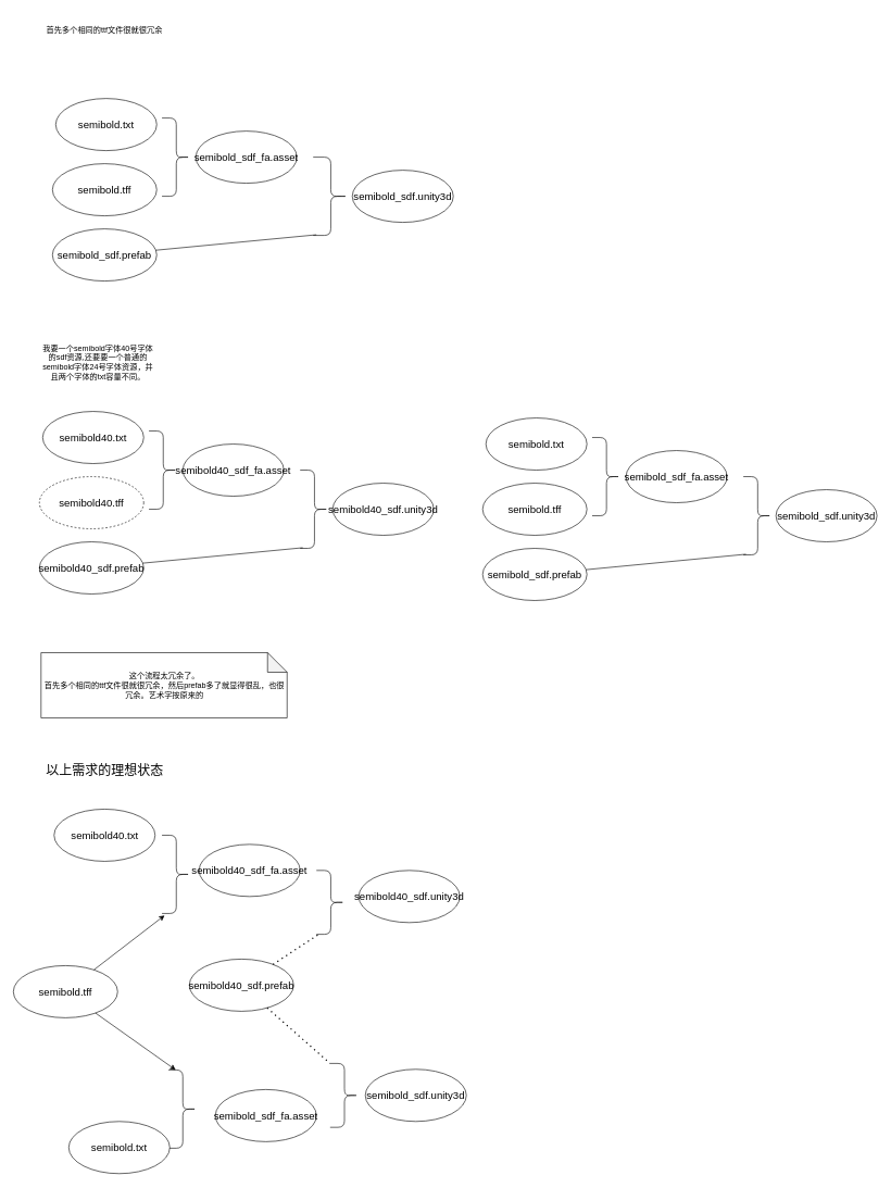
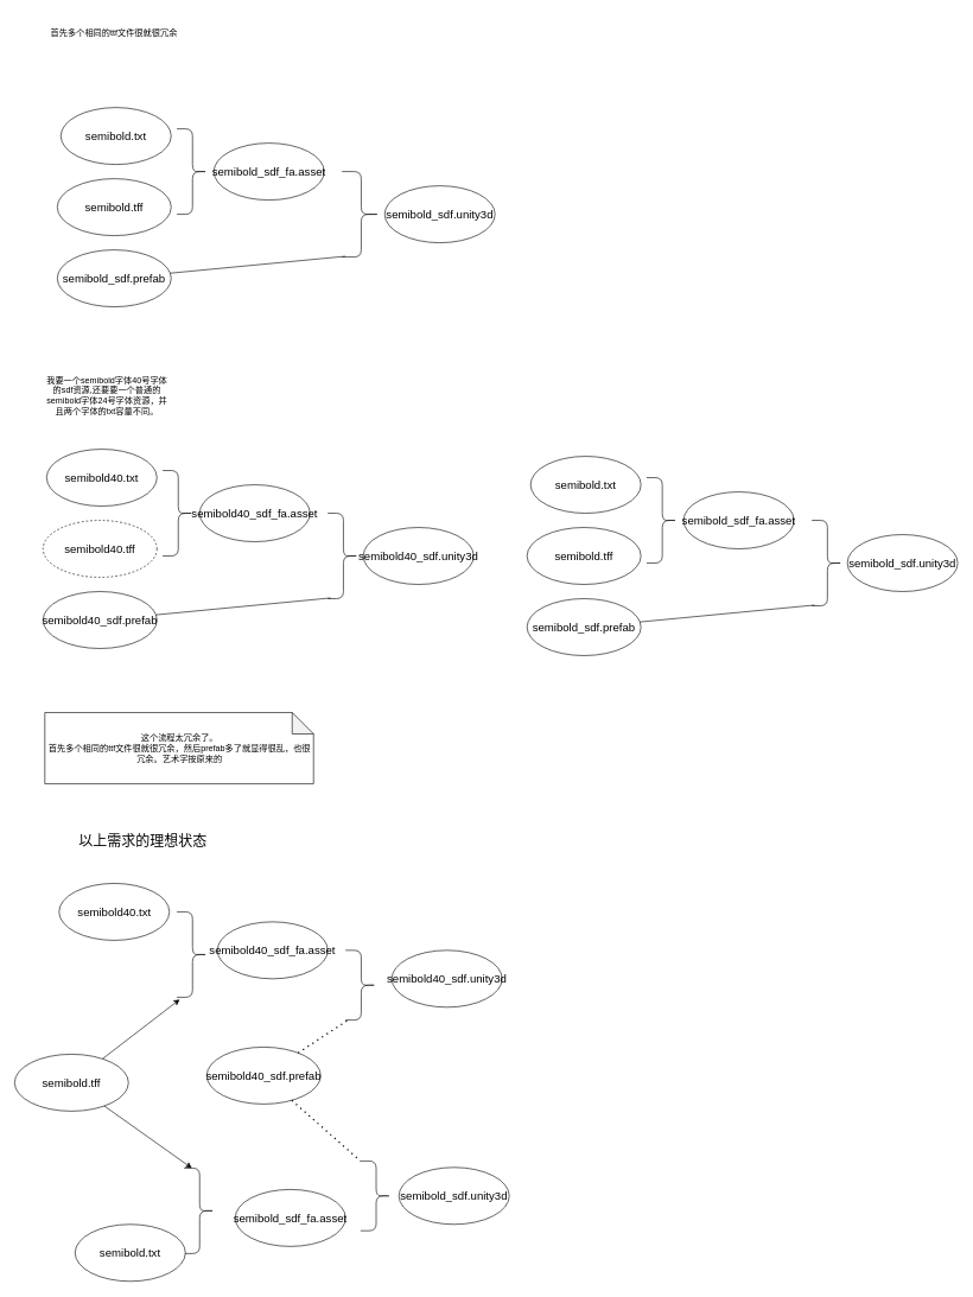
  <mxCell id="0" />
  <mxCell id="1" parent="0" />
  <mxCell id="2" value="&lt;font style=&quot;font-size: 16px&quot;&gt;semibold.tff&lt;/font&gt;" style="ellipse;whiteSpace=wrap;html=1;" vertex="1" parent="1"><mxGeometry x="80" y="250" width="160" height="80" as="geometry" /></mxCell>
  <mxCell id="3" value="&lt;font style=&quot;font-size: 16px&quot;&gt;semibold_sdf.prefab&lt;br&gt;&lt;/font&gt;" style="ellipse;whiteSpace=wrap;html=1;" vertex="1" parent="1"><mxGeometry x="80" y="350" width="160" height="80" as="geometry" /></mxCell>
  <mxCell id="4" value="&lt;font style=&quot;font-size: 16px&quot;&gt;semibold.txt&lt;br&gt;&lt;/font&gt;" style="ellipse;whiteSpace=wrap;html=1;" vertex="1" parent="1"><mxGeometry x="85" y="150" width="155" height="80" as="geometry" /></mxCell>
  <mxCell id="5" value="首先多个相同的ttf文件很就很冗余" style="text;html=1;strokeColor=none;fillColor=none;align=center;verticalAlign=middle;whiteSpace=wrap;rounded=0;" vertex="1" parent="1"><mxGeometry x="70" y="20" width="180" height="50" as="geometry" /></mxCell>
  <mxCell id="6" value="" style="shape=curlyBracket;whiteSpace=wrap;html=1;rounded=1;rotation=-180;" vertex="1" parent="1"><mxGeometry x="248" y="180" width="44" height="120" as="geometry" /></mxCell>
  <mxCell id="7" value="&lt;font style=&quot;font-size: 16px&quot;&gt;semibold_sdf_fa.asset&lt;br&gt;&lt;/font&gt;" style="ellipse;whiteSpace=wrap;html=1;" vertex="1" parent="1"><mxGeometry x="300" y="200" width="155" height="80" as="geometry" /></mxCell>
  <mxCell id="8" value="" style="shape=curlyBracket;whiteSpace=wrap;html=1;rounded=1;rotation=-180;" vertex="1" parent="1"><mxGeometry x="480" y="240" width="54" height="120" as="geometry" /></mxCell>
  <mxCell id="9" value="" style="endArrow=none;html=1;exitX=0.909;exitY=0.008;exitDx=0;exitDy=0;exitPerimeter=0;" edge="1" parent="1" source="8" target="3"><mxGeometry width="50" height="50" relative="1" as="geometry"><mxPoint x="620" y="180" as="sourcePoint" /><mxPoint x="670" y="130" as="targetPoint" /></mxGeometry></mxCell>
  <mxCell id="10" value="&lt;font style=&quot;font-size: 16px&quot;&gt;semibold_sdf.unity3d&lt;br&gt;&lt;/font&gt;" style="ellipse;whiteSpace=wrap;html=1;" vertex="1" parent="1"><mxGeometry x="540" y="260" width="155" height="80" as="geometry" /></mxCell>
  <mxCell id="11" value="&lt;font style=&quot;font-size: 16px&quot;&gt;semibold40.tff&lt;/font&gt;" style="ellipse;whiteSpace=wrap;html=1;dashed=1;" vertex="1" parent="1"><mxGeometry x="60" y="730" width="160" height="80" as="geometry" /></mxCell>
  <mxCell id="12" value="&lt;font style=&quot;font-size: 16px&quot;&gt;semibold40_sdf.prefab&lt;br&gt;&lt;/font&gt;" style="ellipse;whiteSpace=wrap;html=1;" vertex="1" parent="1"><mxGeometry x="60" y="830" width="160" height="80" as="geometry" /></mxCell>
  <mxCell id="13" value="&lt;font style=&quot;font-size: 16px&quot;&gt;semibold40.txt&lt;br&gt;&lt;/font&gt;" style="ellipse;whiteSpace=wrap;html=1;" vertex="1" parent="1"><mxGeometry x="65" y="630" width="155" height="80" as="geometry" /></mxCell>
  <mxCell id="14" value="我要一个semibold字体40号字体的sdf资源,还要要一个普通的semibold字体24号字体资源，并且两个字体的txt容量不同。" style="text;html=1;strokeColor=none;fillColor=none;align=center;verticalAlign=middle;whiteSpace=wrap;rounded=0;" vertex="1" parent="1"><mxGeometry x="60" y="530" width="180" height="50" as="geometry" /></mxCell>
  <mxCell id="15" value="" style="shape=curlyBracket;whiteSpace=wrap;html=1;rounded=1;rotation=-180;" vertex="1" parent="1"><mxGeometry x="228" y="660" width="44" height="120" as="geometry" /></mxCell>
  <mxCell id="16" value="&lt;font style=&quot;font-size: 16px&quot;&gt;semibold40_sdf_fa.asset&lt;br&gt;&lt;/font&gt;" style="ellipse;whiteSpace=wrap;html=1;" vertex="1" parent="1"><mxGeometry x="280" y="680" width="155" height="80" as="geometry" /></mxCell>
  <mxCell id="17" value="" style="shape=curlyBracket;whiteSpace=wrap;html=1;rounded=1;rotation=-180;" vertex="1" parent="1"><mxGeometry x="460" y="720" width="44" height="120" as="geometry" /></mxCell>
  <mxCell id="18" value="" style="endArrow=none;html=1;exitX=0.909;exitY=0.008;exitDx=0;exitDy=0;exitPerimeter=0;" edge="1" source="17" target="12" parent="1"><mxGeometry width="50" height="50" relative="1" as="geometry"><mxPoint x="600" y="660" as="sourcePoint" /><mxPoint x="650" y="610" as="targetPoint" /></mxGeometry></mxCell>
  <mxCell id="19" value="&lt;font style=&quot;font-size: 16px&quot;&gt;semibold40_sdf.unity3d&lt;br&gt;&lt;/font&gt;" style="ellipse;whiteSpace=wrap;html=1;" vertex="1" parent="1"><mxGeometry x="510" y="740" width="155" height="80" as="geometry" /></mxCell>
  <mxCell id="20" value="&lt;font style=&quot;font-size: 16px&quot;&gt;semibold.tff&lt;/font&gt;" style="ellipse;whiteSpace=wrap;html=1;" vertex="1" parent="1"><mxGeometry x="740" y="740" width="160" height="80" as="geometry" /></mxCell>
  <mxCell id="21" value="&lt;font style=&quot;font-size: 16px&quot;&gt;semibold_sdf.prefab&lt;br&gt;&lt;/font&gt;" style="ellipse;whiteSpace=wrap;html=1;" vertex="1" parent="1"><mxGeometry x="740" y="840" width="160" height="80" as="geometry" /></mxCell>
  <mxCell id="22" value="&lt;font style=&quot;font-size: 16px&quot;&gt;semibold.txt&lt;br&gt;&lt;/font&gt;" style="ellipse;whiteSpace=wrap;html=1;" vertex="1" parent="1"><mxGeometry x="745" y="640" width="155" height="80" as="geometry" /></mxCell>
  <mxCell id="23" value="" style="shape=curlyBracket;whiteSpace=wrap;html=1;rounded=1;rotation=-180;" vertex="1" parent="1"><mxGeometry x="908" y="670" width="44" height="120" as="geometry" /></mxCell>
  <mxCell id="24" value="&lt;font style=&quot;font-size: 16px&quot;&gt;semibold_sdf_fa.asset&lt;br&gt;&lt;/font&gt;" style="ellipse;whiteSpace=wrap;html=1;" vertex="1" parent="1"><mxGeometry x="960" y="690" width="155" height="80" as="geometry" /></mxCell>
  <mxCell id="25" value="" style="shape=curlyBracket;whiteSpace=wrap;html=1;rounded=1;rotation=-180;" vertex="1" parent="1"><mxGeometry x="1140" y="730" width="44" height="120" as="geometry" /></mxCell>
  <mxCell id="26" value="" style="endArrow=none;html=1;exitX=0.909;exitY=0.008;exitDx=0;exitDy=0;exitPerimeter=0;" edge="1" source="25" target="21" parent="1"><mxGeometry width="50" height="50" relative="1" as="geometry"><mxPoint x="1280" y="670" as="sourcePoint" /><mxPoint x="1330" y="620" as="targetPoint" /></mxGeometry></mxCell>
  <mxCell id="27" value="&lt;font style=&quot;font-size: 16px&quot;&gt;semibold_sdf.unity3d&lt;br&gt;&lt;/font&gt;" style="ellipse;whiteSpace=wrap;html=1;" vertex="1" parent="1"><mxGeometry x="1190" y="750" width="155" height="80" as="geometry" /></mxCell>
  <mxCell id="28" value="这个流程太冗余了。&lt;br&gt;首先多个相同的ttf文件很就很冗余，然后prefab多了就显得很乱，也很冗余。艺术字按原来的" style="shape=note;whiteSpace=wrap;html=1;backgroundOutline=1;darkOpacity=0.05;" vertex="1" parent="1"><mxGeometry x="62.5" y="1000" width="377.5" height="100" as="geometry" /></mxCell>
- <mxCell id="29" value="以上需求的理想状态" style="text;html=1;align=center;verticalAlign=middle;resizable=0;points=[];autosize=1;fontSize=20;" vertex="1" parent="1"><mxGeometry x="60" y="1165" width="200" height="30" as="geometry" /></mxCell>
+ <mxCell id="29" value="以上需求的理想状态" style="text;html=1;align=center;verticalAlign=middle;resizable=0;points=[];autosize=1;fontSize=20;" vertex="1" parent="1"><mxGeometry x="100" y="1165" width="200" height="30" as="geometry" /></mxCell>
  <mxCell id="30" value="&lt;font style=&quot;font-size: 16px&quot;&gt;semibold.tff&lt;/font&gt;" style="ellipse;whiteSpace=wrap;html=1;" vertex="1" parent="1"><mxGeometry x="20" y="1480" width="160" height="80" as="geometry" /></mxCell>
  <mxCell id="31" value="&lt;font style=&quot;font-size: 16px&quot;&gt;semibold40_sdf.prefab&lt;br&gt;&lt;/font&gt;" style="ellipse;whiteSpace=wrap;html=1;" vertex="1" parent="1"><mxGeometry x="290" y="1470" width="160" height="80" as="geometry" /></mxCell>
  <mxCell id="32" value="&lt;font style=&quot;font-size: 16px&quot;&gt;semibold40.txt&lt;br&gt;&lt;/font&gt;" style="ellipse;whiteSpace=wrap;html=1;" vertex="1" parent="1"><mxGeometry x="82.5" y="1240" width="155" height="80" as="geometry" /></mxCell>
  <mxCell id="33" value="" style="shape=curlyBracket;whiteSpace=wrap;html=1;rounded=1;rotation=-180;" vertex="1" parent="1"><mxGeometry x="258" y="1640" width="44" height="120" as="geometry" /></mxCell>
  <mxCell id="34" value="&lt;font style=&quot;font-size: 16px&quot;&gt;semibold40_sdf_fa.asset&lt;br&gt;&lt;/font&gt;" style="ellipse;whiteSpace=wrap;html=1;" vertex="1" parent="1"><mxGeometry x="305" y="1294" width="155" height="80" as="geometry" /></mxCell>
  <mxCell id="35" value="" style="shape=curlyBracket;whiteSpace=wrap;html=1;rounded=1;rotation=-180;" vertex="1" parent="1"><mxGeometry x="485" y="1334" width="44" height="98" as="geometry" /></mxCell>
  <mxCell id="36" value="&lt;font style=&quot;font-size: 16px&quot;&gt;semibold40_sdf.unity3d&lt;br&gt;&lt;/font&gt;" style="ellipse;whiteSpace=wrap;html=1;" vertex="1" parent="1"><mxGeometry x="550" y="1334" width="155" height="80" as="geometry" /></mxCell>
  <mxCell id="37" value="&lt;font style=&quot;font-size: 16px&quot;&gt;semibold.txt&lt;br&gt;&lt;/font&gt;" style="ellipse;whiteSpace=wrap;html=1;" vertex="1" parent="1"><mxGeometry x="105" y="1719" width="155" height="80" as="geometry" /></mxCell>
  <mxCell id="38" value="&lt;font style=&quot;font-size: 16px&quot;&gt;semibold_sdf.unity3d&lt;br&gt;&lt;/font&gt;" style="ellipse;whiteSpace=wrap;html=1;" vertex="1" parent="1"><mxGeometry x="560" y="1639" width="155" height="80" as="geometry" /></mxCell>
  <mxCell id="39" value="&lt;font style=&quot;font-size: 16px&quot;&gt;semibold_sdf_fa.asset&lt;br&gt;&lt;/font&gt;" style="ellipse;whiteSpace=wrap;html=1;" vertex="1" parent="1"><mxGeometry x="330" y="1670" width="155" height="80" as="geometry" /></mxCell>
  <mxCell id="40" value="" style="endArrow=classic;html=1;entryX=0.909;entryY=-0.025;entryDx=0;entryDy=0;entryPerimeter=0;" edge="1" parent="1" source="30" target="41"><mxGeometry width="50" height="50" relative="1" as="geometry"><mxPoint x="530" y="1530" as="sourcePoint" /><mxPoint x="190" y="1408" as="targetPoint" /></mxGeometry></mxCell>
  <mxCell id="41" value="" style="shape=curlyBracket;whiteSpace=wrap;html=1;rounded=1;rotation=-180;" vertex="1" parent="1"><mxGeometry x="248" y="1280" width="44" height="120" as="geometry" /></mxCell>
  <mxCell id="42" value="" style="endArrow=classic;html=1;entryX=0.75;entryY=1;entryDx=0;entryDy=0;" edge="1" parent="1" source="30" target="33"><mxGeometry width="50" height="50" relative="1" as="geometry"><mxPoint x="49.185" y="1428.305" as="sourcePoint" /><mxPoint x="262.004" y="1413" as="targetPoint" /></mxGeometry></mxCell>
  <mxCell id="43" value="" style="endArrow=none;dashed=1;html=1;dashPattern=1 3;strokeWidth=2;entryX=0.932;entryY=-0.003;entryDx=0;entryDy=0;entryPerimeter=0;" edge="1" parent="1" source="31" target="35"><mxGeometry width="50" height="50" relative="1" as="geometry"><mxPoint x="540" y="1510" as="sourcePoint" /><mxPoint x="590" y="1460" as="targetPoint" /></mxGeometry></mxCell>
  <mxCell id="44" value="" style="shape=curlyBracket;whiteSpace=wrap;html=1;rounded=1;rotation=-180;" vertex="1" parent="1"><mxGeometry x="506" y="1630" width="44" height="98" as="geometry" /></mxCell>
  <mxCell id="45" value="" style="endArrow=none;dashed=1;html=1;dashPattern=1 3;strokeWidth=2;entryX=1;entryY=1;entryDx=0;entryDy=0;entryPerimeter=0;" edge="1" parent="1" source="31" target="44"><mxGeometry width="50" height="50" relative="1" as="geometry"><mxPoint x="428.396" y="1488.15" as="sourcePoint" /><mxPoint x="510" y="1560" as="targetPoint" /></mxGeometry></mxCell>
